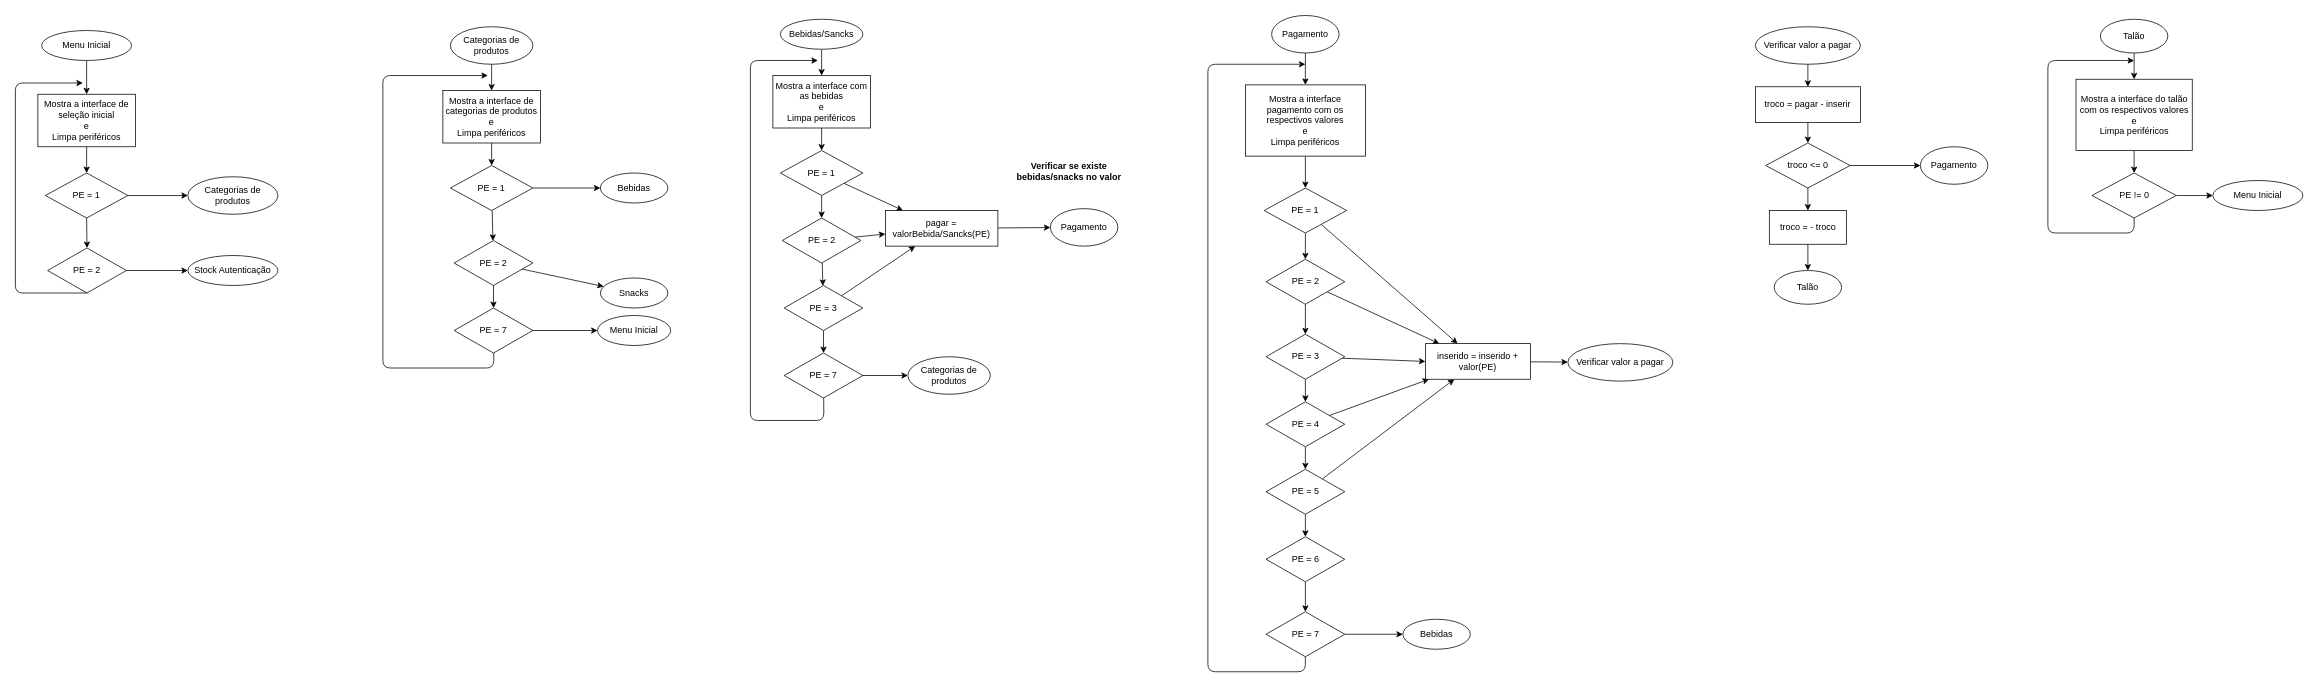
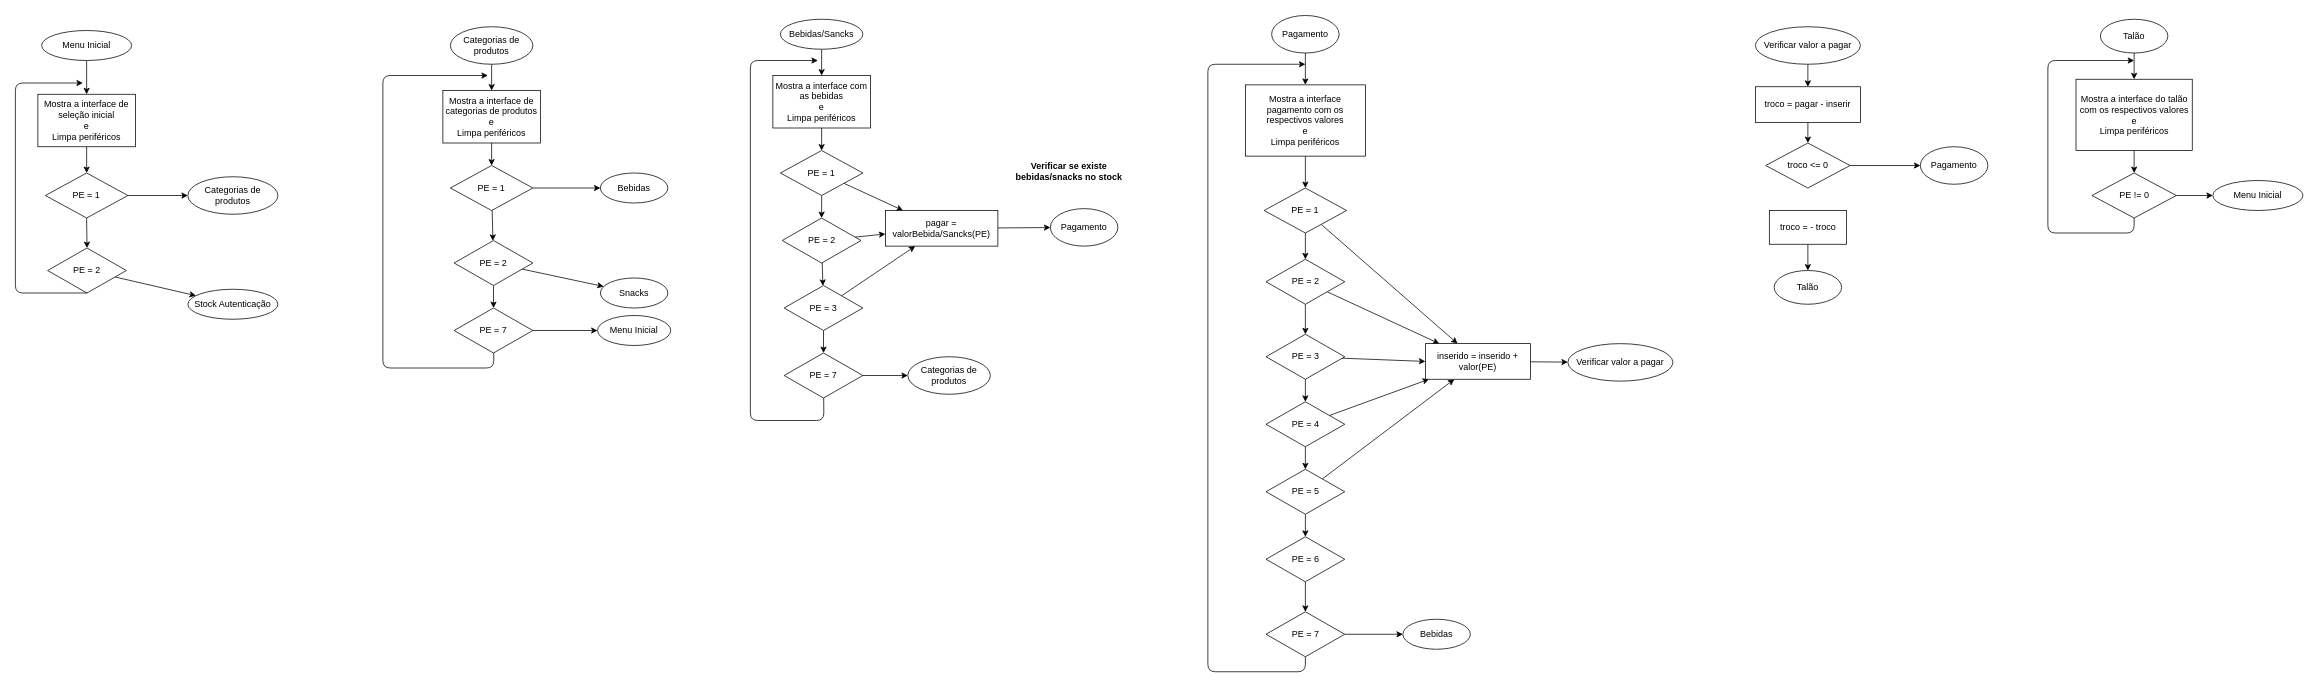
  <mxCell id="0" />
  <mxCell id="1" parent="0" />
  <mxCell id="2" style="edgeStyle=none;html=1;" edge="1" parent="1" source="3" target="5"><mxGeometry relative="1" as="geometry" /></mxCell>
  <mxCell id="3" value="Menu Inicial" style="ellipse;whiteSpace=wrap;html=1;" vertex="1" parent="1"><mxGeometry x="55" y="40" width="120" height="40" as="geometry" /></mxCell>
  <mxCell id="4" style="edgeStyle=none;html=1;" edge="1" parent="1" source="5" target="7"><mxGeometry relative="1" as="geometry" /></mxCell>
  <mxCell id="5" value="Mostra a interface de seleção inicial&lt;br&gt;e&lt;br&gt;Limpa periféricos" style="rounded=0;whiteSpace=wrap;html=1;" vertex="1" parent="1"><mxGeometry x="50" y="125" width="130" height="70" as="geometry" /></mxCell>
  <mxCell id="6" style="edgeStyle=none;html=1;entryX=0;entryY=0.5;entryDx=0;entryDy=0;" edge="1" parent="1" source="7" target="12"><mxGeometry relative="1" as="geometry"><mxPoint x="260" y="260" as="targetPoint" /></mxGeometry></mxCell>
  <mxCell id="7" value="PE = 1" style="rhombus;whiteSpace=wrap;html=1;" vertex="1" parent="1"><mxGeometry x="60" y="230" width="110" height="60" as="geometry" /></mxCell>
  <mxCell id="8" style="edgeStyle=none;html=1;" edge="1" parent="1" source="9" target="13"><mxGeometry relative="1" as="geometry"><mxPoint x="250" y="360" as="targetPoint" /></mxGeometry></mxCell>
  <mxCell id="9" value="PE = 2" style="rhombus;whiteSpace=wrap;html=1;" vertex="1" parent="1"><mxGeometry x="63" y="330" width="105" height="60" as="geometry" /></mxCell>
  <mxCell id="10" value="" style="endArrow=classic;html=1;entryX=0.5;entryY=0;entryDx=0;entryDy=0;exitX=0.5;exitY=1;exitDx=0;exitDy=0;" edge="1" parent="1" source="7" target="9"><mxGeometry width="50" height="50" relative="1" as="geometry"><mxPoint x="50" y="350" as="sourcePoint" /><mxPoint x="100" y="300" as="targetPoint" /></mxGeometry></mxCell>
  <mxCell id="11" value="" style="endArrow=classic;html=1;exitX=0.5;exitY=1;exitDx=0;exitDy=0;" edge="1" parent="1" source="9"><mxGeometry width="50" height="50" relative="1" as="geometry"><mxPoint x="-40" y="350" as="sourcePoint" /><mxPoint x="110" y="110" as="targetPoint" /><Array as="points"><mxPoint x="20" y="390" /><mxPoint x="20" y="110" /></Array></mxGeometry></mxCell>
  <mxCell id="12" value="Categorias de produtos" style="ellipse;whiteSpace=wrap;html=1;" vertex="1" parent="1"><mxGeometry x="250" y="235" width="120" height="50" as="geometry" /></mxCell>
- <mxCell id="13" value="Stock Autenticação" style="ellipse;whiteSpace=wrap;html=1;" vertex="1" parent="1"><mxGeometry x="250" y="340" width="120" height="40" as="geometry" /></mxCell>
+ <mxCell id="13" value="Stock Autenticação" style="ellipse;whiteSpace=wrap;html=1;" vertex="1" parent="1"><mxGeometry x="250" y="385" width="120" height="40" as="geometry" /></mxCell>
  <mxCell id="14" style="edgeStyle=none;html=1;" edge="1" parent="1" source="15" target="17"><mxGeometry relative="1" as="geometry" /></mxCell>
  <mxCell id="15" value="Categorias de produtos" style="ellipse;whiteSpace=wrap;html=1;" vertex="1" parent="1"><mxGeometry x="600" y="35" width="110" height="50" as="geometry" /></mxCell>
  <mxCell id="16" style="edgeStyle=none;html=1;" edge="1" parent="1" source="17" target="20"><mxGeometry relative="1" as="geometry" /></mxCell>
  <mxCell id="17" value="Mostra a interface de categorias de produtos&lt;br&gt;e&lt;br&gt;Limpa periféricos" style="rounded=0;whiteSpace=wrap;html=1;" vertex="1" parent="1"><mxGeometry x="590" y="120" width="130" height="70" as="geometry" /></mxCell>
  <mxCell id="18" style="edgeStyle=none;html=1;" edge="1" parent="1" source="20" target="23"><mxGeometry relative="1" as="geometry" /></mxCell>
  <mxCell id="19" style="edgeStyle=none;html=1;" edge="1" parent="1" source="20" target="27"><mxGeometry relative="1" as="geometry" /></mxCell>
  <mxCell id="20" value="PE = 1" style="rhombus;whiteSpace=wrap;html=1;" vertex="1" parent="1"><mxGeometry x="600" y="220" width="110" height="60" as="geometry" /></mxCell>
  <mxCell id="21" style="edgeStyle=none;html=1;" edge="1" parent="1" source="23" target="26"><mxGeometry relative="1" as="geometry" /></mxCell>
  <mxCell id="22" style="edgeStyle=none;html=1;" edge="1" parent="1" source="23" target="28"><mxGeometry relative="1" as="geometry" /></mxCell>
  <mxCell id="23" value="PE = 2" style="rhombus;whiteSpace=wrap;html=1;" vertex="1" parent="1"><mxGeometry x="605" y="320" width="105" height="60" as="geometry" /></mxCell>
  <mxCell id="24" style="edgeStyle=none;html=1;entryX=0;entryY=0.5;entryDx=0;entryDy=0;" edge="1" parent="1" source="26" target="29"><mxGeometry relative="1" as="geometry" /></mxCell>
  <mxCell id="25" style="edgeStyle=none;html=1;" edge="1" parent="1" source="26"><mxGeometry relative="1" as="geometry"><mxPoint x="650" y="100" as="targetPoint" /><Array as="points"><mxPoint x="658" y="490" /><mxPoint x="510" y="490" /><mxPoint x="510" y="100" /></Array></mxGeometry></mxCell>
  <mxCell id="26" value="PE = 7" style="rhombus;whiteSpace=wrap;html=1;" vertex="1" parent="1"><mxGeometry x="605" y="410" width="105" height="60" as="geometry" /></mxCell>
  <mxCell id="27" value="Bebidas" style="ellipse;whiteSpace=wrap;html=1;" vertex="1" parent="1"><mxGeometry x="800" y="230" width="90" height="40" as="geometry" /></mxCell>
  <mxCell id="28" value="Snacks" style="ellipse;whiteSpace=wrap;html=1;" vertex="1" parent="1"><mxGeometry x="800" y="370" width="90" height="40" as="geometry" /></mxCell>
  <mxCell id="29" value="Menu Inicial" style="ellipse;whiteSpace=wrap;html=1;" vertex="1" parent="1"><mxGeometry x="796.25" y="420" width="97.5" height="40" as="geometry" /></mxCell>
  <mxCell id="30" style="edgeStyle=none;html=1;" edge="1" parent="1" source="31" target="33"><mxGeometry relative="1" as="geometry" /></mxCell>
  <mxCell id="31" value="Bebidas/Sancks" style="ellipse;whiteSpace=wrap;html=1;" vertex="1" parent="1"><mxGeometry x="1040" y="25" width="110" height="40" as="geometry" /></mxCell>
  <mxCell id="32" style="edgeStyle=none;html=1;" edge="1" parent="1" source="33" target="36"><mxGeometry relative="1" as="geometry" /></mxCell>
  <mxCell id="33" value="Mostra a interface com as bebidas&lt;br&gt;e&lt;br&gt;Limpa periféricos" style="rounded=0;whiteSpace=wrap;html=1;" vertex="1" parent="1"><mxGeometry x="1030" y="100" width="130" height="70" as="geometry" /></mxCell>
  <mxCell id="34" style="edgeStyle=none;html=1;" edge="1" parent="1" source="36" target="39"><mxGeometry relative="1" as="geometry" /></mxCell>
  <mxCell id="35" style="edgeStyle=none;html=1;" edge="1" parent="1" source="36" target="78"><mxGeometry relative="1" as="geometry" /></mxCell>
  <mxCell id="36" value="PE = 1" style="rhombus;whiteSpace=wrap;html=1;" vertex="1" parent="1"><mxGeometry x="1040" y="200" width="110" height="60" as="geometry" /></mxCell>
  <mxCell id="37" style="edgeStyle=none;html=1;" edge="1" parent="1" source="39" target="42"><mxGeometry relative="1" as="geometry" /></mxCell>
  <mxCell id="38" style="edgeStyle=none;html=1;" edge="1" parent="1" source="39" target="78"><mxGeometry relative="1" as="geometry" /></mxCell>
  <mxCell id="39" value="PE = 2" style="rhombus;whiteSpace=wrap;html=1;" vertex="1" parent="1"><mxGeometry x="1042.5" y="290" width="105" height="60" as="geometry" /></mxCell>
  <mxCell id="40" style="edgeStyle=none;html=1;" edge="1" parent="1" source="42" target="45"><mxGeometry relative="1" as="geometry" /></mxCell>
  <mxCell id="41" style="edgeStyle=none;html=1;" edge="1" parent="1" source="42" target="78"><mxGeometry relative="1" as="geometry" /></mxCell>
  <mxCell id="42" value="PE = 3" style="rhombus;whiteSpace=wrap;html=1;" vertex="1" parent="1"><mxGeometry x="1045" y="380" width="105" height="60" as="geometry" /></mxCell>
  <mxCell id="43" style="edgeStyle=none;html=1;" edge="1" parent="1" source="45"><mxGeometry relative="1" as="geometry"><mxPoint x="1090" y="80" as="targetPoint" /><Array as="points"><mxPoint x="1098" y="560" /><mxPoint x="1000" y="560" /><mxPoint x="1000" y="80" /></Array></mxGeometry></mxCell>
  <mxCell id="44" style="edgeStyle=none;html=1;entryX=0;entryY=0.5;entryDx=0;entryDy=0;" edge="1" parent="1" source="45" target="46"><mxGeometry relative="1" as="geometry" /></mxCell>
  <mxCell id="45" value="PE = 7" style="rhombus;whiteSpace=wrap;html=1;" vertex="1" parent="1"><mxGeometry x="1045" y="470" width="105" height="60" as="geometry" /></mxCell>
  <mxCell id="46" value="Categorias de produtos" style="ellipse;whiteSpace=wrap;html=1;" vertex="1" parent="1"><mxGeometry x="1210" y="475" width="110" height="50" as="geometry" /></mxCell>
  <mxCell id="47" style="edgeStyle=none;html=1;" edge="1" parent="1" source="48" target="50"><mxGeometry relative="1" as="geometry" /></mxCell>
  <mxCell id="48" value="Pagamento" style="ellipse;whiteSpace=wrap;html=1;" vertex="1" parent="1"><mxGeometry x="1695" width="90" height="50" as="geometry" y="20" /></mxCell>
  <mxCell id="49" style="edgeStyle=none;html=1;entryX=0.5;entryY=0;entryDx=0;entryDy=0;" edge="1" parent="1" source="50" target="53"><mxGeometry relative="1" as="geometry" /></mxCell>
  <mxCell id="50" value="Mostra a interface pagamento com os respectivos valores&lt;br&gt;e&lt;br&gt;Limpa periféricos" style="rounded=0;whiteSpace=wrap;html=1;" vertex="1" parent="1"><mxGeometry x="1660" y="112.5" width="160" height="95" as="geometry" /></mxCell>
  <mxCell id="51" style="edgeStyle=none;html=1;" edge="1" parent="1" source="53" target="56"><mxGeometry relative="1" as="geometry" /></mxCell>
  <mxCell id="52" style="edgeStyle=none;html=1;" edge="1" parent="1" source="53" target="74"><mxGeometry relative="1" as="geometry" /></mxCell>
  <mxCell id="53" value="PE = 1" style="rhombus;whiteSpace=wrap;html=1;" vertex="1" parent="1"><mxGeometry x="1685" y="250" width="110" height="60" as="geometry" /></mxCell>
  <mxCell id="54" style="edgeStyle=none;html=1;" edge="1" parent="1" source="56" target="59"><mxGeometry relative="1" as="geometry" /></mxCell>
  <mxCell id="55" style="edgeStyle=none;html=1;" edge="1" parent="1" source="56" target="74"><mxGeometry relative="1" as="geometry" /></mxCell>
  <mxCell id="56" value="PE = 2" style="rhombus;whiteSpace=wrap;html=1;" vertex="1" parent="1"><mxGeometry x="1687.5" y="345" width="105" height="60" as="geometry" /></mxCell>
  <mxCell id="57" style="edgeStyle=none;html=1;" edge="1" parent="1" source="59" target="62"><mxGeometry relative="1" as="geometry" /></mxCell>
  <mxCell id="58" style="edgeStyle=none;html=1;entryX=0;entryY=0.5;entryDx=0;entryDy=0;" edge="1" parent="1" source="59" target="74"><mxGeometry relative="1" as="geometry" /></mxCell>
  <mxCell id="59" value="PE = 3" style="rhombus;whiteSpace=wrap;html=1;" vertex="1" parent="1"><mxGeometry x="1687.5" y="445" width="105" height="60" as="geometry" /></mxCell>
  <mxCell id="60" style="edgeStyle=none;html=1;" edge="1" parent="1" source="62" target="65"><mxGeometry relative="1" as="geometry" /></mxCell>
  <mxCell id="61" style="edgeStyle=none;html=1;" edge="1" parent="1" source="62" target="74"><mxGeometry relative="1" as="geometry" /></mxCell>
  <mxCell id="62" value="PE = 4" style="rhombus;whiteSpace=wrap;html=1;" vertex="1" parent="1"><mxGeometry x="1687.5" y="535" width="105" height="60" as="geometry" /></mxCell>
  <mxCell id="63" style="edgeStyle=none;html=1;" edge="1" parent="1" source="65" target="67"><mxGeometry relative="1" as="geometry" /></mxCell>
  <mxCell id="64" style="edgeStyle=none;html=1;" edge="1" parent="1" source="65" target="74"><mxGeometry relative="1" as="geometry" /></mxCell>
  <mxCell id="65" value="PE = 5" style="rhombus;whiteSpace=wrap;html=1;" vertex="1" parent="1"><mxGeometry x="1687.5" y="625" width="105" height="60" as="geometry" /></mxCell>
  <mxCell id="66" style="edgeStyle=none;html=1;entryX=0.5;entryY=0;entryDx=0;entryDy=0;" edge="1" parent="1" source="67" target="70"><mxGeometry relative="1" as="geometry" /></mxCell>
  <mxCell id="67" value="PE = 6" style="rhombus;whiteSpace=wrap;html=1;" vertex="1" parent="1"><mxGeometry x="1687.5" y="715" width="105" height="60" as="geometry" /></mxCell>
  <mxCell id="68" style="edgeStyle=none;html=1;entryX=0;entryY=0.5;entryDx=0;entryDy=0;" edge="1" parent="1" source="70" target="72"><mxGeometry relative="1" as="geometry" /></mxCell>
  <mxCell id="69" style="edgeStyle=none;html=1;" edge="1" parent="1" source="70"><mxGeometry relative="1" as="geometry"><mxPoint x="1740" y="85" as="targetPoint" /><Array as="points"><mxPoint x="1740" y="895" /><mxPoint x="1610" y="895" /><mxPoint x="1610" y="85" /></Array></mxGeometry></mxCell>
  <mxCell id="70" value="PE = 7" style="rhombus;whiteSpace=wrap;html=1;" vertex="1" parent="1"><mxGeometry x="1687.5" y="815" width="105" height="60" as="geometry" /></mxCell>
  <mxCell id="71" value="Verificar valor a pagar" style="ellipse;whiteSpace=wrap;html=1;" vertex="1" parent="1"><mxGeometry x="2090" y="457.5" width="140" height="50" as="geometry" /></mxCell>
  <mxCell id="72" value="Bebidas" style="ellipse;whiteSpace=wrap;html=1;" vertex="1" parent="1"><mxGeometry x="1870" y="825" width="90" height="40" as="geometry" /></mxCell>
  <mxCell id="73" style="edgeStyle=none;html=1;" edge="1" parent="1" source="74" target="71"><mxGeometry relative="1" as="geometry" /></mxCell>
  <mxCell id="74" value="inserido = inserido + valor(PE)" style="rounded=0;whiteSpace=wrap;html=1;" vertex="1" parent="1"><mxGeometry x="1900" y="457.5" width="140" height="47.5" as="geometry" /></mxCell>
  <mxCell id="75" style="edgeStyle=none;html=1;" edge="1" parent="1" source="76" target="86"><mxGeometry relative="1" as="geometry" /></mxCell>
  <mxCell id="76" value="Verificar valor a pagar" style="ellipse;whiteSpace=wrap;html=1;" vertex="1" parent="1"><mxGeometry x="2340" y="35" width="140" height="50" as="geometry" /></mxCell>
  <mxCell id="77" style="edgeStyle=none;html=1;" edge="1" parent="1" source="78" target="79"><mxGeometry relative="1" as="geometry" /></mxCell>
  <mxCell id="78" value="pagar = valorBebida/Sancks(PE)" style="rounded=0;whiteSpace=wrap;html=1;" vertex="1" parent="1"><mxGeometry x="1180" y="280" width="150" height="47.5" as="geometry" /></mxCell>
  <mxCell id="79" value="Pagamento" style="ellipse;whiteSpace=wrap;html=1;" vertex="1" parent="1"><mxGeometry x="1400" y="277.5" width="90" height="50" as="geometry" /></mxCell>
- <mxCell id="80" style="edgeStyle=none;html=1;entryX=0.5;entryY=0;entryDx=0;entryDy=0;" edge="1" parent="1" source="82" target="88"><mxGeometry relative="1" as="geometry" /></mxCell>
  <mxCell id="81" style="edgeStyle=none;html=1;" edge="1" parent="1" source="82" target="83"><mxGeometry relative="1" as="geometry" /></mxCell>
  <mxCell id="82" value="troco &amp;lt;= 0" style="rhombus;whiteSpace=wrap;html=1;" vertex="1" parent="1"><mxGeometry x="2353.75" y="190" width="112.5" height="60" as="geometry" /></mxCell>
  <mxCell id="83" value="Pagamento" style="ellipse;whiteSpace=wrap;html=1;" vertex="1" parent="1"><mxGeometry x="2560" y="195" width="90" height="50" as="geometry" /></mxCell>
  <mxCell id="84" value="Talão" style="ellipse;whiteSpace=wrap;html=1;" vertex="1" parent="1"><mxGeometry x="2365" y="360" width="90" height="45" as="geometry" /></mxCell>
  <mxCell id="85" style="edgeStyle=none;html=1;" edge="1" parent="1" source="86" target="82"><mxGeometry relative="1" as="geometry" /></mxCell>
  <mxCell id="86" value="troco = pagar - inserir" style="rounded=0;whiteSpace=wrap;html=1;" vertex="1" parent="1"><mxGeometry x="2340" y="115" width="140" height="47.5" as="geometry" /></mxCell>
  <mxCell id="87" style="edgeStyle=none;html=1;entryX=0.5;entryY=0;entryDx=0;entryDy=0;" edge="1" parent="1" source="88" target="84"><mxGeometry relative="1" as="geometry" /></mxCell>
  <mxCell id="88" value="troco = - troco" style="rounded=0;whiteSpace=wrap;html=1;" vertex="1" parent="1"><mxGeometry x="2358.62" y="280" width="102.75" height="45" as="geometry" /></mxCell>
  <mxCell id="89" style="edgeStyle=none;html=1;" edge="1" parent="1" source="90" target="92"><mxGeometry relative="1" as="geometry" /></mxCell>
  <mxCell id="90" value="Talão" style="ellipse;whiteSpace=wrap;html=1;" vertex="1" parent="1"><mxGeometry x="2800" y="25" width="90" height="45" as="geometry" /></mxCell>
  <mxCell id="91" style="edgeStyle=none;html=1;" edge="1" parent="1" source="92" target="95"><mxGeometry relative="1" as="geometry" /></mxCell>
  <mxCell id="92" value="Mostra a interface do talão com os respectivos valores&lt;br&gt;e&lt;br&gt;Limpa periféricos" style="rounded=0;whiteSpace=wrap;html=1;" vertex="1" parent="1"><mxGeometry x="2767.5" y="105" width="155" height="95" as="geometry" /></mxCell>
  <mxCell id="93" style="edgeStyle=none;html=1;" edge="1" parent="1" source="95"><mxGeometry relative="1" as="geometry"><mxPoint x="2845" y="80" as="targetPoint" /><Array as="points"><mxPoint x="2845" y="310" /><mxPoint x="2730" y="310" /><mxPoint x="2730" y="80" /></Array></mxGeometry></mxCell>
  <mxCell id="94" style="edgeStyle=none;html=1;entryX=0;entryY=0.5;entryDx=0;entryDy=0;" edge="1" parent="1" source="95" target="96"><mxGeometry relative="1" as="geometry" /></mxCell>
  <mxCell id="95" value="PE != 0" style="rhombus;whiteSpace=wrap;html=1;" vertex="1" parent="1"><mxGeometry x="2788.75" y="230" width="112.5" height="60" as="geometry" /></mxCell>
  <mxCell id="96" value="Menu Inicial" style="ellipse;whiteSpace=wrap;html=1;" vertex="1" parent="1"><mxGeometry x="2950" y="240" width="120" height="40" as="geometry" /></mxCell>
- <mxCell id="97" value="&lt;b&gt;Verificar se existe bebidas/snacks no valor&lt;/b&gt;" style="text;html=1;strokeColor=none;fillColor=none;align=center;verticalAlign=middle;whiteSpace=wrap;rounded=0;" vertex="1" parent="1"><mxGeometry x="1350" y="207.5" width="150" height="40" as="geometry" /></mxCell>
+ <mxCell id="97" value="&lt;b&gt;Verificar se existe bebidas/snacks no stock&lt;/b&gt;" style="text;html=1;strokeColor=none;fillColor=none;align=center;verticalAlign=middle;whiteSpace=wrap;rounded=0;" vertex="1" parent="1"><mxGeometry x="1350" y="207.5" width="150" height="40" as="geometry" /></mxCell>
